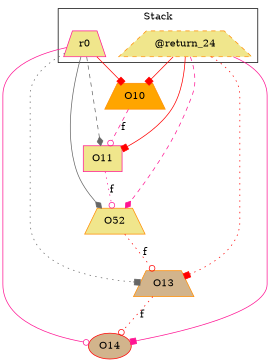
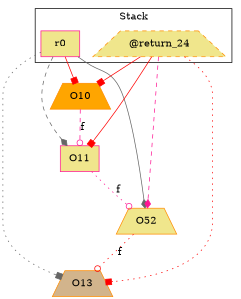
  digraph {
    rankDir=LR
    node [color=darkorange fillcolor=khaki shape=trapezium style=filled]
    edge [arrowhead=box color=red style=solid]
-   r0 [color=deeppink]
+   r0 [color=deeppink shape=box]
    "@return_24" [style="filled,dashed"]
    O13 [fillcolor=tan]
    n4 [label=O52]
-   O14 [color=red fillcolor=tan shape=ellipse]
    O11 [color=deeppink shape=box]
    O10 [fillcolor=orange]
    subgraph cluster_1 {
      label=Stack
      r0
      "@return_24"
    }
    r0 -> O13 [color=gray40 style=dotted]
    r0 -> n4 [arrowhead=diamond color=gray40]
-   r0 -> O14 [arrowhead=odot color=deeppink]
    r0 -> O11 [arrowhead=diamond color=gray40 style=dashed]
    r0 -> O10
    "@return_24" -> O13 [style=dotted]
    "@return_24" -> n4 [arrowhead=diamond color=deeppink style=dashed]
-   "@return_24" -> O14 [color=deeppink]
    "@return_24" -> O11
    "@return_24" -> O10
-   O13 -> O14 [arrowhead=odot label=f style=dotted weight=0.2]
    n4 -> O13 [arrowhead=odot label=f style=dotted weight=0.2]
    O11 -> n4 [arrowhead=odot color=deeppink label=f style=dotted weight=0.2]
    O10 -> O11 [arrowhead=odot color=deeppink label=f style=dashed weight=0.2]
  }
